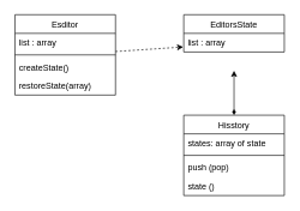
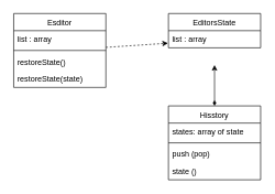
  <mxCell id="0" />
  <mxCell id="1" parent="0" />
  <mxCell id="2" value="" style="edgeStyle=none;html=1;entryX=-0.005;entryY=0.729;entryDx=0;entryDy=0;entryPerimeter=0;dashed=1;" parent="1" source="3" target="15" edge="1"><mxGeometry relative="1" as="geometry" /></mxCell>
  <mxCell id="3" value="Esditor" style="swimlane;fontStyle=0;childLayout=stackLayout;horizontal=1;startSize=26;fillColor=none;horizontalStack=0;resizeParent=1;resizeParentMax=0;resizeLast=0;collapsible=1;marginBottom=0;" parent="1" vertex="1"><mxGeometry x="20" y="20" width="140" height="112" as="geometry"><mxRectangle x="350" y="180" width="100" height="30" as="alternateBounds" /></mxGeometry></mxCell>
  <mxCell id="4" value="list : array" style="text;strokeColor=none;fillColor=none;align=left;verticalAlign=top;spacingLeft=4;spacingRight=4;overflow=hidden;rotatable=0;points=[[0,0.5],[1,0.5]];portConstraint=eastwest;" parent="3" vertex="1"><mxGeometry y="26" width="140" height="26" as="geometry" /></mxCell>
  <mxCell id="5" value="" style="line;strokeWidth=1;fillColor=none;align=left;verticalAlign=middle;spacingTop=-1;spacingLeft=3;spacingRight=3;rotatable=0;labelPosition=right;points=[];portConstraint=eastwest;strokeColor=inherit;" parent="3" vertex="1"><mxGeometry y="52" width="140" height="8" as="geometry" /></mxCell>
- <mxCell id="6" value="createState()" style="text;strokeColor=none;fillColor=none;align=left;verticalAlign=top;spacingLeft=4;spacingRight=4;overflow=hidden;rotatable=0;points=[[0,0.5],[1,0.5]];portConstraint=eastwest;" parent="3" vertex="1"><mxGeometry y="60" width="140" height="26" as="geometry" /></mxCell>
- <mxCell id="7" value="restoreState(array)" style="text;strokeColor=none;fillColor=none;align=left;verticalAlign=top;spacingLeft=4;spacingRight=4;overflow=hidden;rotatable=0;points=[[0,0.5],[1,0.5]];portConstraint=eastwest;" parent="3" vertex="1"><mxGeometry y="86" width="140" height="26" as="geometry" /></mxCell>
+ <mxCell id="6" value="restoreState()" style="text;strokeColor=none;fillColor=none;align=left;verticalAlign=top;spacingLeft=4;spacingRight=4;overflow=hidden;rotatable=0;points=[[0,0.5],[1,0.5]];portConstraint=eastwest;" parent="3" vertex="1"><mxGeometry y="60" width="140" height="26" as="geometry" /></mxCell>
+ <mxCell id="7" value="restoreState(state)" style="text;strokeColor=none;fillColor=none;align=left;verticalAlign=top;spacingLeft=4;spacingRight=4;overflow=hidden;rotatable=0;points=[[0,0.5],[1,0.5]];portConstraint=eastwest;" parent="3" vertex="1"><mxGeometry y="86" width="140" height="26" as="geometry" /></mxCell>
  <mxCell id="8" value="" style="html=1;startArrow=diamondThin;startFill=1;" parent="1" source="9" edge="1"><mxGeometry relative="1" as="geometry"><mxPoint x="325" y="98" as="targetPoint" /></mxGeometry></mxCell>
  <mxCell id="9" value="Hisstory" style="swimlane;fontStyle=0;childLayout=stackLayout;horizontal=1;startSize=26;fillColor=none;horizontalStack=0;resizeParent=1;resizeParentMax=0;resizeLast=0;collapsible=1;marginBottom=0;" parent="1" vertex="1"><mxGeometry x="255" y="160" width="140" height="112" as="geometry"><mxRectangle x="350" y="180" width="100" height="30" as="alternateBounds" /></mxGeometry></mxCell>
  <mxCell id="10" value="states: array of state" style="text;strokeColor=none;fillColor=none;align=left;verticalAlign=top;spacingLeft=4;spacingRight=4;overflow=hidden;rotatable=0;points=[[0,0.5],[1,0.5]];portConstraint=eastwest;" parent="9" vertex="1"><mxGeometry y="26" width="140" height="26" as="geometry" /></mxCell>
  <mxCell id="11" value="" style="line;strokeWidth=1;fillColor=none;align=left;verticalAlign=middle;spacingTop=-1;spacingLeft=3;spacingRight=3;rotatable=0;labelPosition=right;points=[];portConstraint=eastwest;strokeColor=inherit;" parent="9" vertex="1"><mxGeometry y="52" width="140" height="8" as="geometry" /></mxCell>
  <mxCell id="12" value="push (pop)" style="text;strokeColor=none;fillColor=none;align=left;verticalAlign=top;spacingLeft=4;spacingRight=4;overflow=hidden;rotatable=0;points=[[0,0.5],[1,0.5]];portConstraint=eastwest;" parent="9" vertex="1"><mxGeometry y="60" width="140" height="26" as="geometry" /></mxCell>
  <mxCell id="13" value="state ()" style="text;strokeColor=none;fillColor=none;align=left;verticalAlign=top;spacingLeft=4;spacingRight=4;overflow=hidden;rotatable=0;points=[[0,0.5],[1,0.5]];portConstraint=eastwest;" parent="9" vertex="1"><mxGeometry y="86" width="140" height="26" as="geometry" /></mxCell>
  <mxCell id="14" value="EditorsState" style="swimlane;fontStyle=0;childLayout=stackLayout;horizontal=1;startSize=26;fillColor=none;horizontalStack=0;resizeParent=1;resizeParentMax=0;resizeLast=0;collapsible=1;marginBottom=0;" parent="1" vertex="1"><mxGeometry x="255" y="20" width="140" height="52" as="geometry"><mxRectangle x="350" y="180" width="100" height="30" as="alternateBounds" /></mxGeometry></mxCell>
  <mxCell id="15" value="list : array" style="text;strokeColor=none;fillColor=none;align=left;verticalAlign=top;spacingLeft=4;spacingRight=4;overflow=hidden;rotatable=0;points=[[0,0.5],[1,0.5]];portConstraint=eastwest;" parent="14" vertex="1"><mxGeometry y="26" width="140" height="26" as="geometry" /></mxCell>
